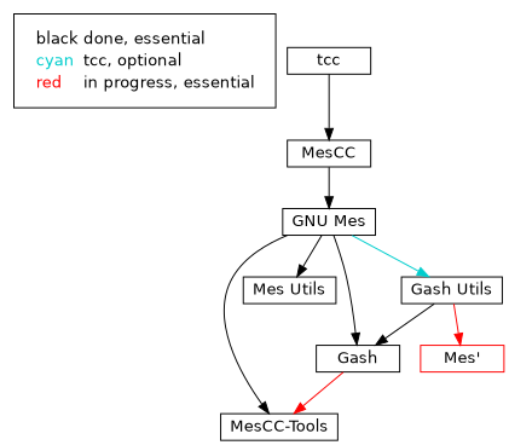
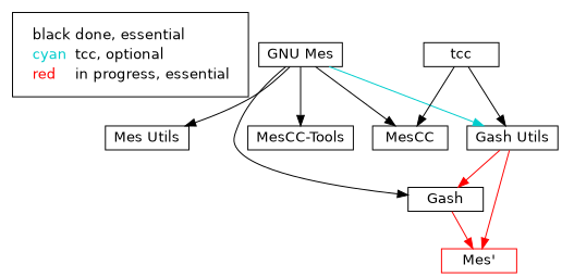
  digraph {
    fontname="DejaVu Sans"
    node [fontname="DejaVu Sans" shape=box color=black]
    edge [color=black fontname="DejaVu Sans"]
    n1 [height=0.25 label=<<table border="0" cellpadding="2" cellspacing="0" cellborder="0">       <tr><td align="left"><font color="black">black</font></td><td align="left">done, essential</td></tr>       <tr><td align="left"><font color="cyan3">cyan</font></td><td align="left">tcc, optional</td></tr> <!--       <tr><td align="left"><font color="green3">green</font></td><td align="left">done, undecided</td></tr> !-->       <tr><td align="left"><font color="red1">red</font></td><td align="left">in progress, essential</td></tr> <!--       <tr><td align="left"><font color="orange">orange</font></td><td align="left">in progress, undecided</td></tr> !-->       </table>> shape=plaintext width=1 color=""]
    n2 [height=0.25 label="MesCC-Tools" width=1]
    n3 [height=0.25 label="GNU Mes" width=1]
    n4 [height=0.25 label="Mes Utils" width=1]
    Gash [height=0.25 width=1 color=""]
    "Gash Utils" [height=0.25 width=1 color=""]
    n7 [color=red height=0.25 label="Mes'" width=1]
    n8 [height=0.25 label=MesCC width=1]
    n9 [height=0.25 label=tcc width=1]
    subgraph cluster_1 {
      n1
    }
    n3 -> n2 [height=0.25]
    n3 -> n4 [height=0.25]
    n3 -> Gash [height=0.25]
    n3 -> "Gash Utils" [color=cyan3 height=0.25]
-   Gash -> n2 [color=red height=0.25]
-   "Gash Utils" -> Gash [height=0.25]
+   Gash -> n7 [color=red height=0.25]
+   "Gash Utils" -> Gash [color=red height=0.25]
    "Gash Utils" -> n7 [color=red height=0.25]
-   n8 -> n3 [height=0.25]
+   n3 -> n8 [height=0.25]
+   n9 -> "Gash Utils" [height=0.25]
    n9 -> n8 [height=0.25]
  }
